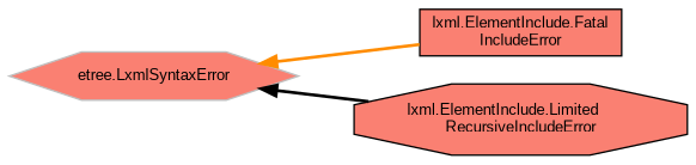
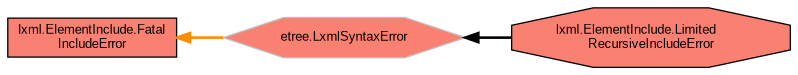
  digraph {
    fontname="Liberation Sans"
    rankdir=LR
    node [color=black fillcolor=salmon fontname="Liberation Sans" fontsize=10 style=filled]
    edge [dir=back fontname="Liberation Sans" fontsize=10 labelfontname=Helvetica labelfontsize=10 style=bold]
    n1 [color=grey75 height=0.2 label="etree.LxmlSyntaxError" shape=hexagon width=0.4]
    n2 [height=0.2 label="lxml.ElementInclude.Fatal\lIncludeError" shape=box width=0.4]
    n3 [height=0.2 label="lxml.ElementInclude.Limited\lRecursiveIncludeError" shape=octagon width=0.4]
-   n1 -> n2 [color=darkorange]
+   n2 -> n1 [color=darkorange]
    n1 -> n3 [color=black]
  }
